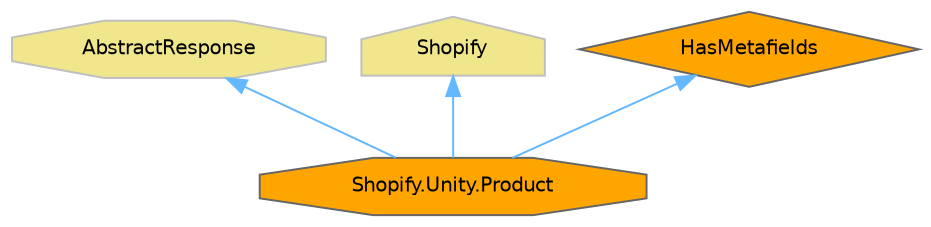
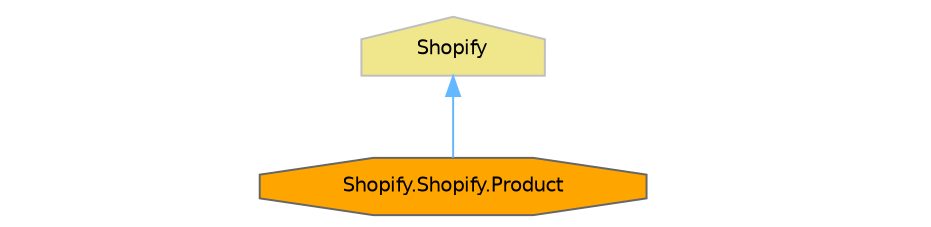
  digraph {
    node [color=gray40 fillcolor=orange fontname=Helvetica fontsize=10 shape=octagon style=filled]
    edge [color=steelblue1 dir=back fontname=Helvetica fontsize=10 labelfontname=Helvetica labelfontsize=10 style=solid]
-   n1 [fontcolor=black height=0.2 label="Shopify.Unity.Product" width=0.4]
-   n2 [color=grey75 fillcolor=khaki height=0.2 label=AbstractResponse width=0.4]
+   n1 [fontcolor=black height=0.2 label="Shopify.Shopify.Product" width=0.4]
    n3 [color=grey75 fillcolor=khaki height=0.2 label=Shopify shape=house width=0.4]
-   n4 [height=0.2 label=HasMetafields shape=diamond width=0.4]
-   n2 -> n1
    n3 -> n1
-   n4 -> n1
  }
